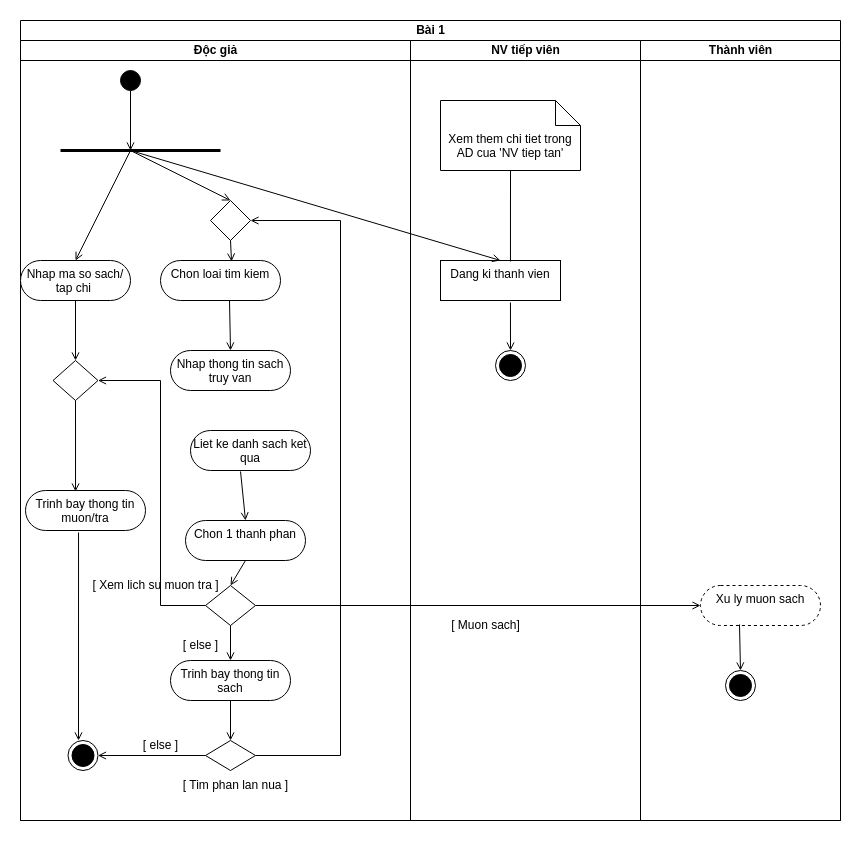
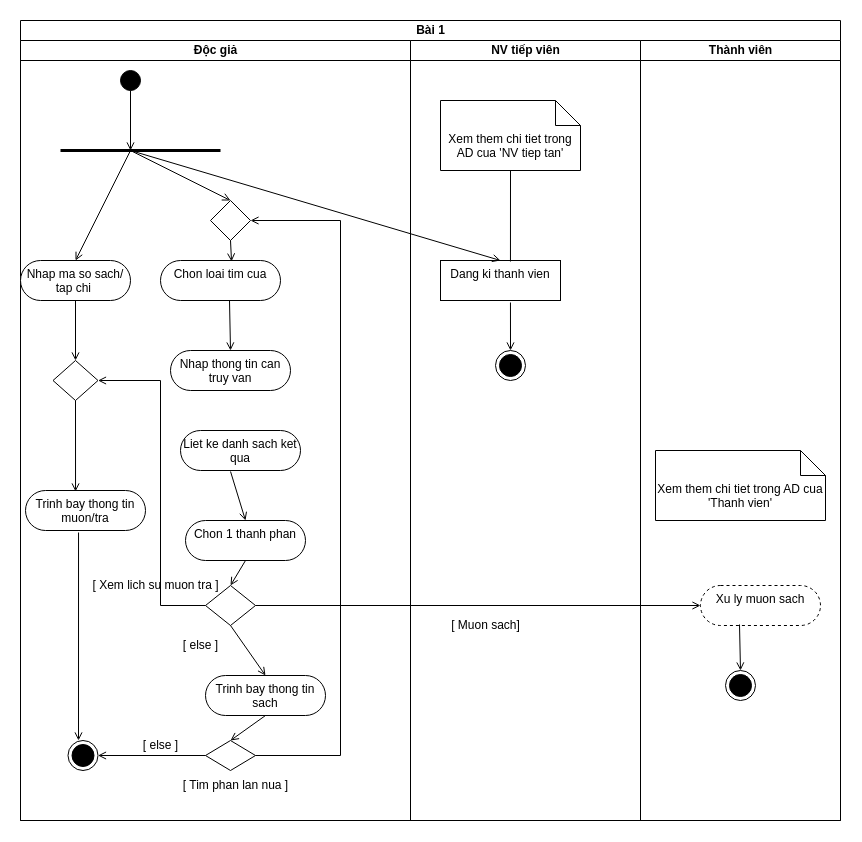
  <mxCell id="0" />
  <mxCell id="1" parent="0" />
  <mxCell id="2" value="Bài 1" style="swimlane;childLayout=stackLayout;resizeParent=1;resizeParentMax=0;startSize=20;html=1;" vertex="1" parent="1"><mxGeometry x="20" y="20" width="820" height="800" as="geometry" /></mxCell>
  <mxCell id="3" value="Độc giả" style="swimlane;startSize=20;html=1;" vertex="1" parent="2"><mxGeometry y="20" width="390" height="780" as="geometry" /></mxCell>
  <mxCell id="4" value="" style="ellipse;fillColor=strokeColor;html=1;" vertex="1" parent="3"><mxGeometry x="100" y="30" width="20" height="20" as="geometry" /></mxCell>
  <mxCell id="5" value="Nhap ma so sach/ tap chi&amp;nbsp;" style="html=1;align=center;verticalAlign=top;rounded=1;absoluteArcSize=1;arcSize=110;dashed=0;whiteSpace=wrap;" vertex="1" parent="3"><mxGeometry y="220" width="110" height="40" as="geometry" /></mxCell>
- <mxCell id="6" value="Chon loai tim kiem" style="html=1;align=center;verticalAlign=top;rounded=1;absoluteArcSize=1;arcSize=120;dashed=0;whiteSpace=wrap;" vertex="1" parent="3"><mxGeometry x="140" y="220" width="120" height="40" as="geometry" /></mxCell>
+ <mxCell id="6" value="Chon loai tim cua" style="html=1;align=center;verticalAlign=top;rounded=1;absoluteArcSize=1;arcSize=120;dashed=0;whiteSpace=wrap;" vertex="1" parent="3"><mxGeometry x="140" y="220" width="120" height="40" as="geometry" /></mxCell>
  <mxCell id="7" value="" style="rhombus;whiteSpace=wrap;html=1;" vertex="1" parent="3"><mxGeometry x="190" y="160" width="40" height="40" as="geometry" /></mxCell>
- <mxCell id="8" value="Nhap thong tin sach truy van" style="html=1;align=center;verticalAlign=top;rounded=1;absoluteArcSize=1;arcSize=120;dashed=0;whiteSpace=wrap;" vertex="1" parent="3"><mxGeometry x="150" y="310" width="120" height="40" as="geometry" /></mxCell>
- <mxCell id="9" value="Liet ke danh sach ket qua" style="html=1;align=center;verticalAlign=top;rounded=1;absoluteArcSize=1;arcSize=120;dashed=0;whiteSpace=wrap;" vertex="1" parent="3"><mxGeometry x="170" y="390" width="120" height="40" as="geometry" /></mxCell>
+ <mxCell id="8" value="Nhap thong tin can truy van" style="html=1;align=center;verticalAlign=top;rounded=1;absoluteArcSize=1;arcSize=120;dashed=0;whiteSpace=wrap;" vertex="1" parent="3"><mxGeometry x="150" y="310" width="120" height="40" as="geometry" /></mxCell>
+ <mxCell id="9" value="Liet ke danh sach ket qua" style="html=1;align=center;verticalAlign=top;rounded=1;absoluteArcSize=1;arcSize=120;dashed=0;whiteSpace=wrap;" vertex="1" parent="3"><mxGeometry x="160" y="390" width="120" height="40" as="geometry" /></mxCell>
  <mxCell id="10" value="Chon 1 thanh phan" style="html=1;align=center;verticalAlign=top;rounded=1;absoluteArcSize=1;arcSize=120;dashed=0;whiteSpace=wrap;" vertex="1" parent="3"><mxGeometry x="165" y="480" width="120" height="40" as="geometry" /></mxCell>
  <mxCell id="11" value="" style="rhombus;whiteSpace=wrap;html=1;" vertex="1" parent="3"><mxGeometry x="185" y="545" width="50" height="40" as="geometry" /></mxCell>
- <mxCell id="12" value="Trinh bay thong tin sach" style="html=1;align=center;verticalAlign=top;rounded=1;absoluteArcSize=1;arcSize=120;dashed=0;whiteSpace=wrap;" vertex="1" parent="3"><mxGeometry x="150" y="620" width="120" height="40" as="geometry" /></mxCell>
+ <mxCell id="12" value="Trinh bay thong tin sach" style="html=1;align=center;verticalAlign=top;rounded=1;absoluteArcSize=1;arcSize=120;dashed=0;whiteSpace=wrap;" vertex="1" parent="3"><mxGeometry x="185" y="635" width="120" height="40" as="geometry" /></mxCell>
  <mxCell id="13" value="" style="rhombus;whiteSpace=wrap;html=1;" vertex="1" parent="3"><mxGeometry x="32.5" y="320" width="45" height="40" as="geometry" /></mxCell>
  <mxCell id="14" value="Trinh bay thong tin muon/tra" style="html=1;align=center;verticalAlign=top;rounded=1;absoluteArcSize=1;arcSize=120;dashed=0;whiteSpace=wrap;" vertex="1" parent="3"><mxGeometry x="5" y="450" width="120" height="40" as="geometry" /></mxCell>
  <mxCell id="15" value="" style="ellipse;html=1;shape=endState;fillColor=strokeColor;" vertex="1" parent="3"><mxGeometry x="47.5" y="700" width="30" height="30" as="geometry" /></mxCell>
  <mxCell id="16" value="" style="rhombus;whiteSpace=wrap;html=1;" vertex="1" parent="3"><mxGeometry x="185" y="700" width="50" height="30" as="geometry" /></mxCell>
  <mxCell id="17" value="" style="endArrow=open;html=1;rounded=0;align=center;verticalAlign=top;endFill=0;labelBackgroundColor=none;endSize=6;entryX=0.5;entryY=0;entryDx=0;entryDy=0;" edge="1" parent="3" target="7"><mxGeometry relative="1" as="geometry"><mxPoint x="110" y="110" as="sourcePoint" /><mxPoint x="149" y="185" as="targetPoint" /></mxGeometry></mxCell>
  <mxCell id="18" value="" style="endArrow=open;html=1;rounded=0;align=center;verticalAlign=top;endFill=0;labelBackgroundColor=none;endSize=6;exitX=0.5;exitY=1;exitDx=0;exitDy=0;entryX=0.592;entryY=0.025;entryDx=0;entryDy=0;entryPerimeter=0;" edge="1" parent="3" source="7" target="6"><mxGeometry relative="1" as="geometry"><mxPoint x="200" y="190" as="sourcePoint" /><mxPoint x="200" y="220" as="targetPoint" /></mxGeometry></mxCell>
  <mxCell id="19" value="" style="endArrow=none;startArrow=none;endFill=0;startFill=0;endSize=8;html=1;verticalAlign=bottom;labelBackgroundColor=none;strokeWidth=3;rounded=0;" edge="1" parent="3"><mxGeometry width="160" relative="1" as="geometry"><mxPoint x="40" y="110" as="sourcePoint" /><mxPoint x="200" y="110" as="targetPoint" /></mxGeometry></mxCell>
  <mxCell id="20" value="" style="endArrow=open;html=1;rounded=0;align=center;verticalAlign=top;endFill=0;labelBackgroundColor=none;endSize=6;entryX=0.5;entryY=0;entryDx=0;entryDy=0;" edge="1" parent="3" target="8"><mxGeometry relative="1" as="geometry"><mxPoint x="209" y="260" as="sourcePoint" /><mxPoint x="209" y="310" as="targetPoint" /></mxGeometry></mxCell>
  <mxCell id="21" value="" style="endArrow=open;html=1;rounded=0;align=center;verticalAlign=top;endFill=0;labelBackgroundColor=none;endSize=6;entryX=0.5;entryY=0;entryDx=0;entryDy=0;exitX=0.417;exitY=1.025;exitDx=0;exitDy=0;exitPerimeter=0;" edge="1" parent="3" source="9" target="10"><mxGeometry relative="1" as="geometry"><mxPoint x="200" y="360" as="sourcePoint" /><mxPoint x="200" y="398" as="targetPoint" /></mxGeometry></mxCell>
  <mxCell id="22" value="" style="endArrow=open;html=1;rounded=0;align=center;verticalAlign=top;endFill=0;labelBackgroundColor=none;endSize=6;entryX=0.5;entryY=0;entryDx=0;entryDy=0;exitX=0.5;exitY=1;exitDx=0;exitDy=0;" edge="1" parent="3" source="10" target="11"><mxGeometry relative="1" as="geometry"><mxPoint x="200" y="440" as="sourcePoint" /><mxPoint x="200" y="479" as="targetPoint" /></mxGeometry></mxCell>
  <mxCell id="23" value="" style="endArrow=open;html=1;rounded=0;align=center;verticalAlign=top;endFill=0;labelBackgroundColor=none;endSize=6;entryX=0.5;entryY=0;entryDx=0;entryDy=0;exitX=0.5;exitY=1;exitDx=0;exitDy=0;" edge="1" parent="3" source="11" target="12"><mxGeometry relative="1" as="geometry"><mxPoint x="210" y="520" as="sourcePoint" /><mxPoint x="210" y="555" as="targetPoint" /></mxGeometry></mxCell>
  <mxCell id="24" value="" style="endArrow=open;html=1;rounded=0;align=center;verticalAlign=top;endFill=0;labelBackgroundColor=none;endSize=6;entryX=0.5;entryY=0;entryDx=0;entryDy=0;exitX=0.5;exitY=1;exitDx=0;exitDy=0;" edge="1" parent="3" source="12" target="16"><mxGeometry relative="1" as="geometry"><mxPoint x="200" y="600" as="sourcePoint" /><mxPoint x="200" y="635" as="targetPoint" /></mxGeometry></mxCell>
  <mxCell id="25" value="" style="endArrow=open;html=1;rounded=0;align=center;verticalAlign=top;endFill=0;labelBackgroundColor=none;endSize=6;exitX=0;exitY=0.5;exitDx=0;exitDy=0;entryX=1;entryY=0.5;entryDx=0;entryDy=0;" edge="1" parent="3" source="16" target="15"><mxGeometry relative="1" as="geometry"><mxPoint x="110" y="710" as="sourcePoint" /><mxPoint x="70" y="705" as="targetPoint" /></mxGeometry></mxCell>
  <mxCell id="26" value="" style="endArrow=open;html=1;rounded=0;align=center;verticalAlign=top;endFill=0;labelBackgroundColor=none;endSize=6;exitX=1;exitY=0.5;exitDx=0;exitDy=0;entryX=1;entryY=0.5;entryDx=0;entryDy=0;" edge="1" parent="3" source="16" target="7"><mxGeometry relative="1" as="geometry"><mxPoint x="235" y="700" as="sourcePoint" /><mxPoint x="340" y="320" as="targetPoint" /><Array as="points"><mxPoint x="320" y="715" /><mxPoint x="320" y="180" /></Array></mxGeometry></mxCell>
  <mxCell id="27" value="" style="endArrow=open;html=1;rounded=0;align=center;verticalAlign=top;endFill=0;labelBackgroundColor=none;endSize=6;exitX=0.442;exitY=1.05;exitDx=0;exitDy=0;exitPerimeter=0;" edge="1" parent="3" source="14"><mxGeometry relative="1" as="geometry"><mxPoint x="80" y="450" as="sourcePoint" /><mxPoint x="58" y="700" as="targetPoint" /></mxGeometry></mxCell>
  <mxCell id="28" value="" style="endArrow=open;html=1;rounded=0;align=center;verticalAlign=top;endFill=0;labelBackgroundColor=none;endSize=6;entryX=0.5;entryY=0;entryDx=0;entryDy=0;exitX=0.5;exitY=1;exitDx=0;exitDy=0;" edge="1" parent="3" source="5" target="13"><mxGeometry relative="1" as="geometry"><mxPoint x="210" y="270" as="sourcePoint" /><mxPoint x="211" y="320" as="targetPoint" /></mxGeometry></mxCell>
  <mxCell id="29" value="" style="endArrow=open;html=1;rounded=0;align=center;verticalAlign=top;endFill=0;labelBackgroundColor=none;endSize=6;entryX=0.417;entryY=0.025;entryDx=0;entryDy=0;exitX=0.5;exitY=1;exitDx=0;exitDy=0;entryPerimeter=0;" edge="1" parent="3" source="13" target="14"><mxGeometry relative="1" as="geometry"><mxPoint x="200" y="280" as="sourcePoint" /><mxPoint x="201" y="330" as="targetPoint" /></mxGeometry></mxCell>
  <mxCell id="30" value="" style="endArrow=open;html=1;rounded=0;align=center;verticalAlign=top;endFill=0;labelBackgroundColor=none;endSize=6;entryX=1;entryY=0.5;entryDx=0;entryDy=0;exitX=0;exitY=0.5;exitDx=0;exitDy=0;" edge="1" parent="3" source="11" target="13"><mxGeometry relative="1" as="geometry"><mxPoint x="200" y="590" as="sourcePoint" /><mxPoint x="200" y="625" as="targetPoint" /><Array as="points"><mxPoint x="140" y="565" /><mxPoint x="140" y="340" /></Array></mxGeometry></mxCell>
  <mxCell id="31" value="[ Xem lich su muon tra ]" style="text;html=1;align=center;verticalAlign=middle;resizable=0;points=[];autosize=1;strokeColor=none;fillColor=none;" vertex="1" parent="3"><mxGeometry x="60" y="530" width="150" height="30" as="geometry" /></mxCell>
  <mxCell id="32" value="[ else ]" style="text;html=1;align=center;verticalAlign=middle;resizable=0;points=[];autosize=1;strokeColor=none;fillColor=none;" vertex="1" parent="3"><mxGeometry x="150" y="590" width="60" height="30" as="geometry" /></mxCell>
  <mxCell id="33" value="[ else ]" style="text;html=1;align=center;verticalAlign=middle;resizable=0;points=[];autosize=1;strokeColor=none;fillColor=none;" vertex="1" parent="3"><mxGeometry x="110" y="690" width="60" height="30" as="geometry" /></mxCell>
  <mxCell id="34" value="[ Tim phan lan nua ]" style="text;html=1;align=center;verticalAlign=middle;resizable=0;points=[];autosize=1;strokeColor=none;fillColor=none;" vertex="1" parent="3"><mxGeometry x="150" y="730" width="130" height="30" as="geometry" /></mxCell>
  <mxCell id="35" value="" style="endArrow=open;html=1;rounded=0;align=center;verticalAlign=top;endFill=0;labelBackgroundColor=none;endSize=6;entryX=0;entryY=0.5;entryDx=0;entryDy=0;exitX=1;exitY=0.5;exitDx=0;exitDy=0;" edge="1" parent="2" source="11" target="45"><mxGeometry relative="1" as="geometry"><mxPoint x="200" y="680" as="sourcePoint" /><mxPoint x="200" y="720" as="targetPoint" /></mxGeometry></mxCell>
  <mxCell id="36" value="NV tiếp viên" style="swimlane;startSize=20;html=1;" vertex="1" parent="2"><mxGeometry x="390" y="20" width="230" height="780" as="geometry" /></mxCell>
  <mxCell id="37" value="Xem them chi tiet trong AD cua 'NV tiep tan'" style="shape=note2;boundedLbl=1;whiteSpace=wrap;html=1;size=25;verticalAlign=top;align=center;" vertex="1" parent="36"><mxGeometry x="30" y="60" width="140" height="70" as="geometry" /></mxCell>
  <mxCell id="38" value="Dang ki thanh vien" style="html=1;align=center;verticalAlign=top;absoluteArcSize=1;arcSize=120;dashed=0;whiteSpace=wrap;rounded=0;" vertex="1" parent="36"><mxGeometry x="30" y="220" width="120" height="40" as="geometry" /></mxCell>
  <mxCell id="39" value="" style="ellipse;html=1;shape=endState;fillColor=strokeColor;" vertex="1" parent="36"><mxGeometry x="85" y="310" width="30" height="30" as="geometry" /></mxCell>
  <mxCell id="40" value="[ Muon sach]" style="text;html=1;align=center;verticalAlign=middle;resizable=0;points=[];autosize=1;strokeColor=none;fillColor=none;" vertex="1" parent="36"><mxGeometry x="30" y="570" width="90" height="30" as="geometry" /></mxCell>
  <mxCell id="41" value="" style="endArrow=none;startArrow=none;endFill=0;startFill=0;endSize=8;html=1;verticalAlign=bottom;dashed=0;labelBackgroundColor=none;dashPattern=10 10;rounded=0;entryX=0.5;entryY=1;entryDx=0;entryDy=0;entryPerimeter=0;exitX=0.583;exitY=0.025;exitDx=0;exitDy=0;exitPerimeter=0;" edge="1" parent="36" source="38" target="37"><mxGeometry width="160" relative="1" as="geometry"><mxPoint x="332" y="563" as="sourcePoint" /><mxPoint x="330" y="500" as="targetPoint" /></mxGeometry></mxCell>
  <mxCell id="42" value="" style="endArrow=open;html=1;rounded=0;align=center;verticalAlign=top;endFill=0;labelBackgroundColor=none;endSize=6;entryX=0.5;entryY=0;entryDx=0;entryDy=0;exitX=0.583;exitY=1.05;exitDx=0;exitDy=0;exitPerimeter=0;" edge="1" parent="36" source="38" target="39"><mxGeometry relative="1" as="geometry"><mxPoint x="-190" y="280" as="sourcePoint" /><mxPoint x="-189" y="330" as="targetPoint" /></mxGeometry></mxCell>
  <mxCell id="43" value="Thành viên" style="swimlane;startSize=20;html=1;" vertex="1" parent="2"><mxGeometry x="620" y="20" width="200" height="780" as="geometry" /></mxCell>
+ <mxCell id="44" value="Xem them chi tiet trong AD cua 'Thanh vien'" style="shape=note2;boundedLbl=1;whiteSpace=wrap;html=1;size=25;verticalAlign=top;align=center;" vertex="1" parent="43"><mxGeometry x="15" y="410" width="170" height="70" as="geometry" /></mxCell>
  <mxCell id="45" value="Xu ly muon sach" style="html=1;align=center;verticalAlign=top;rounded=1;absoluteArcSize=1;arcSize=120;dashed=1;whiteSpace=wrap;" vertex="1" parent="43"><mxGeometry x="60" y="545" width="120" height="40" as="geometry" /></mxCell>
  <mxCell id="46" value="" style="ellipse;html=1;shape=endState;fillColor=strokeColor;" vertex="1" parent="43"><mxGeometry x="85" y="630" width="30" height="30" as="geometry" /></mxCell>
  <mxCell id="47" value="" style="endArrow=open;html=1;rounded=0;align=center;verticalAlign=top;endFill=0;labelBackgroundColor=none;endSize=6;entryX=0.5;entryY=0;entryDx=0;entryDy=0;exitX=0.325;exitY=0.975;exitDx=0;exitDy=0;exitPerimeter=0;" edge="1" parent="43" source="45" target="46"><mxGeometry relative="1" as="geometry"><mxPoint x="-410" y="670" as="sourcePoint" /><mxPoint x="-410" y="710" as="targetPoint" /></mxGeometry></mxCell>
  <mxCell id="48" value="" style="endArrow=open;html=1;rounded=0;align=center;verticalAlign=top;endFill=0;labelBackgroundColor=none;endSize=6;exitX=0.5;exitY=1;exitDx=0;exitDy=0;" edge="1" parent="1" source="4"><mxGeometry relative="1" as="geometry"><mxPoint x="360" y="252" as="sourcePoint" /><mxPoint x="130" y="150" as="targetPoint" /></mxGeometry></mxCell>
  <mxCell id="49" value="" style="endArrow=open;html=1;rounded=0;align=center;verticalAlign=top;endFill=0;labelBackgroundColor=none;endSize=6;entryX=0.5;entryY=0;entryDx=0;entryDy=0;" edge="1" parent="1" target="5"><mxGeometry relative="1" as="geometry"><mxPoint x="130" y="150" as="sourcePoint" /><mxPoint x="320" y="180" as="targetPoint" /></mxGeometry></mxCell>
  <mxCell id="50" value="" style="endArrow=open;html=1;rounded=0;align=center;verticalAlign=top;endFill=0;labelBackgroundColor=none;endSize=6;entryX=0.5;entryY=0;entryDx=0;entryDy=0;" edge="1" parent="1" target="38"><mxGeometry relative="1" as="geometry"><mxPoint x="130" y="150" as="sourcePoint" /><mxPoint x="180" y="270" as="targetPoint" /></mxGeometry></mxCell>
